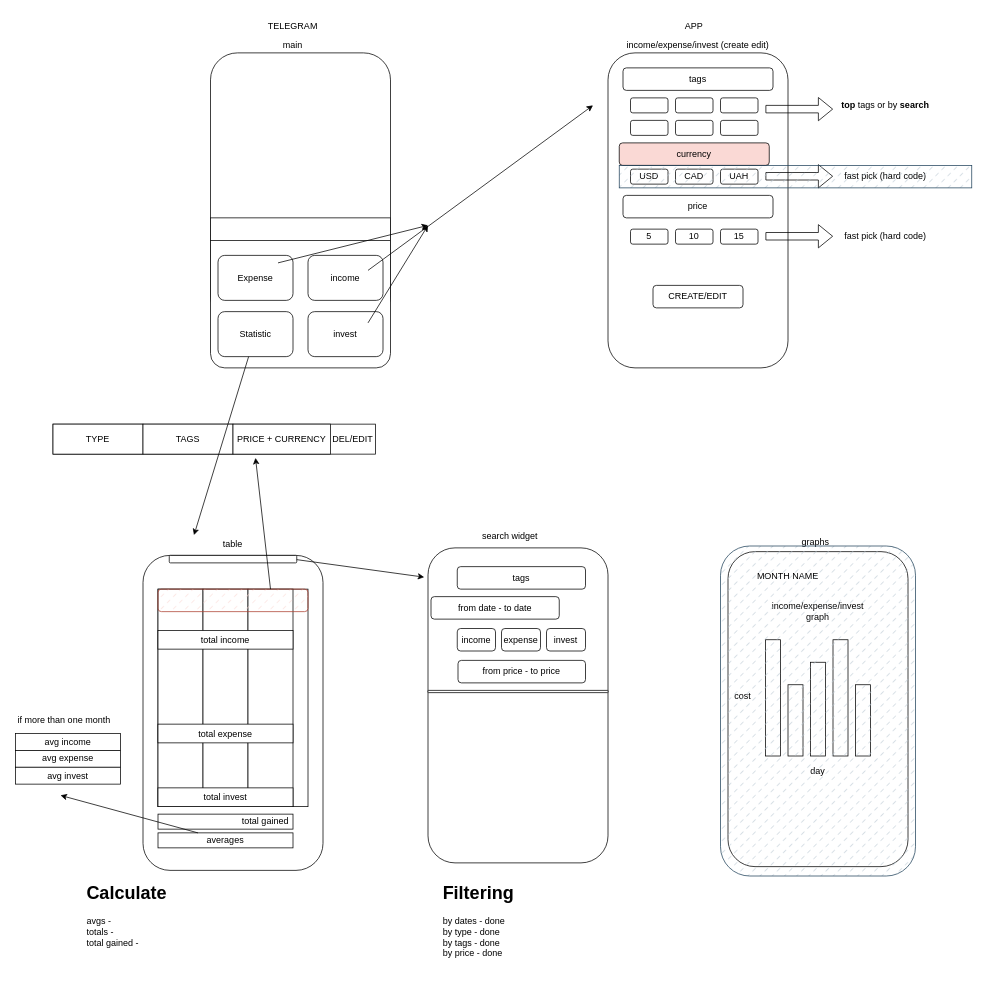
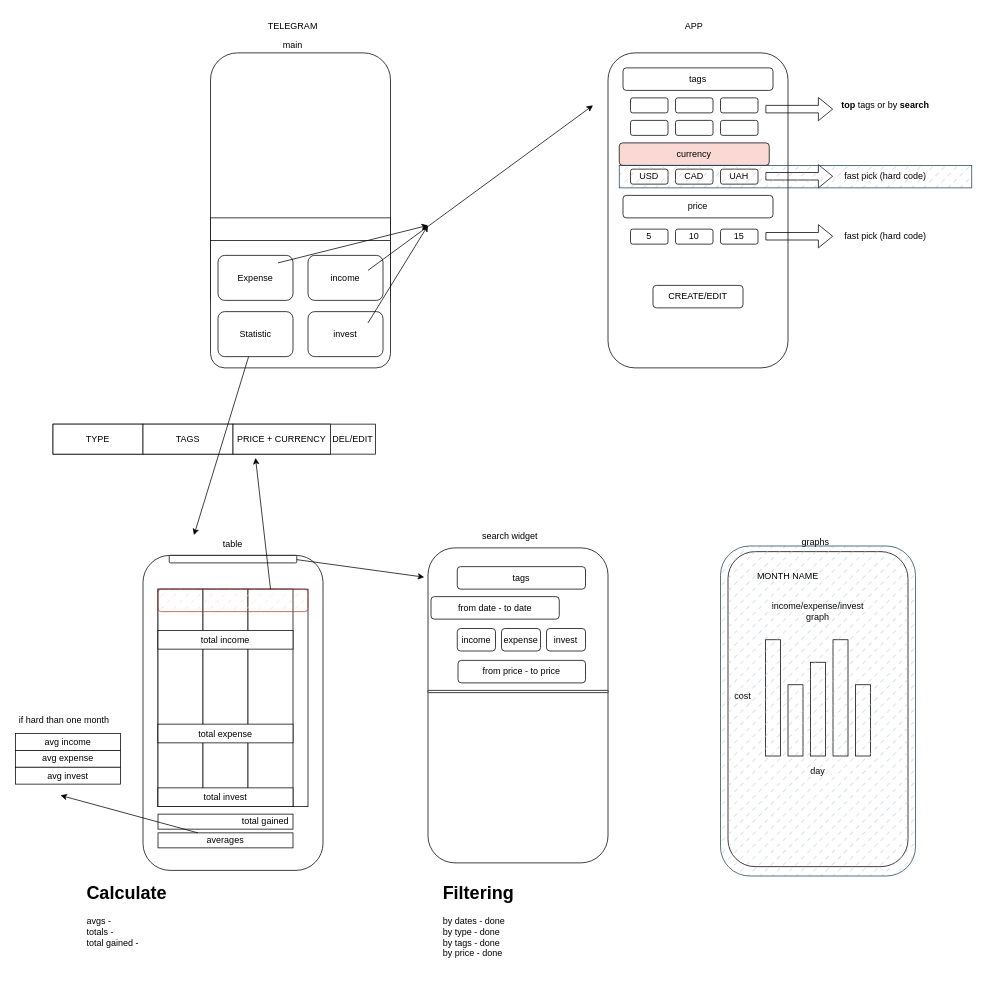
  <mxCell id="0" />
  <mxCell id="1" parent="0" />
  <mxCell id="2" value="" style="rounded=1;whiteSpace=wrap;html=1;" parent="1" vertex="1"><mxGeometry x="810" y="70" width="240" height="420" as="geometry" /></mxCell>
- <mxCell id="3" value="income/expense/invest (create edit)" style="text;html=1;strokeColor=none;fillColor=none;align=center;verticalAlign=middle;whiteSpace=wrap;rounded=0;" parent="1" vertex="1"><mxGeometry x="825" y="50" width="210" height="20" as="geometry" /></mxCell>
  <mxCell id="4" value="" style="rounded=1;whiteSpace=wrap;html=1;" parent="1" vertex="1"><mxGeometry x="280" y="70" width="240" height="360" as="geometry" /></mxCell>
  <mxCell id="5" value="" style="rounded=1;whiteSpace=wrap;html=1;arcSize=10;" parent="1" vertex="1"><mxGeometry x="280" y="300" width="240" height="190" as="geometry" /></mxCell>
  <mxCell id="6" value="" style="rounded=0;whiteSpace=wrap;html=1;" parent="1" vertex="1"><mxGeometry x="280" y="290" width="240" height="30" as="geometry" /></mxCell>
  <mxCell id="7" value="main" style="text;html=1;strokeColor=none;fillColor=none;align=center;verticalAlign=middle;whiteSpace=wrap;rounded=0;" parent="1" vertex="1"><mxGeometry x="370" y="50" width="40" height="20" as="geometry" /></mxCell>
  <mxCell id="8" value="" style="rounded=1;whiteSpace=wrap;html=1;" parent="1" vertex="1"><mxGeometry x="290" y="340" width="100" height="60" as="geometry" /></mxCell>
  <mxCell id="9" value="" style="rounded=1;whiteSpace=wrap;html=1;" parent="1" vertex="1"><mxGeometry x="290" y="415" width="100" height="60" as="geometry" /></mxCell>
  <mxCell id="10" value="" style="rounded=1;whiteSpace=wrap;html=1;" parent="1" vertex="1"><mxGeometry x="410" y="415" width="100" height="60" as="geometry" /></mxCell>
  <mxCell id="11" value="" style="rounded=1;whiteSpace=wrap;html=1;" parent="1" vertex="1"><mxGeometry x="410" y="340" width="100" height="60" as="geometry" /></mxCell>
  <mxCell id="12" value="Expense" style="text;html=1;strokeColor=none;fillColor=none;align=center;verticalAlign=middle;whiteSpace=wrap;rounded=0;" parent="1" vertex="1"><mxGeometry x="320" y="360" width="40" height="20" as="geometry" /></mxCell>
  <mxCell id="13" value="Statistic" style="text;html=1;strokeColor=none;fillColor=none;align=center;verticalAlign=middle;whiteSpace=wrap;rounded=0;" parent="1" vertex="1"><mxGeometry x="320" y="435" width="40" height="20" as="geometry" /></mxCell>
  <mxCell id="14" value="income" style="text;html=1;strokeColor=none;fillColor=none;align=center;verticalAlign=middle;whiteSpace=wrap;rounded=0;" parent="1" vertex="1"><mxGeometry x="440" y="360" width="40" height="20" as="geometry" /></mxCell>
  <mxCell id="15" value="invest" style="text;html=1;strokeColor=none;fillColor=none;align=center;verticalAlign=middle;whiteSpace=wrap;rounded=0;" parent="1" vertex="1"><mxGeometry x="440" y="435" width="40" height="20" as="geometry" /></mxCell>
  <mxCell id="16" value="&lt;br&gt;" style="text;html=1;align=center;verticalAlign=middle;resizable=0;points=[];autosize=1;strokeColor=none;" parent="1" vertex="1"><mxGeometry x="800" y="630" width="20" height="20" as="geometry" /></mxCell>
  <mxCell id="17" value="TELEGRAM" style="text;html=1;strokeColor=none;fillColor=none;align=center;verticalAlign=middle;whiteSpace=wrap;rounded=0;" vertex="1" parent="1"><mxGeometry x="325" y="20" width="130" height="30" as="geometry" /></mxCell>
  <mxCell id="18" value="APP" style="text;html=1;strokeColor=none;fillColor=none;align=center;verticalAlign=middle;whiteSpace=wrap;rounded=0;" vertex="1" parent="1"><mxGeometry x="860" y="20" width="130" height="30" as="geometry" /></mxCell>
  <mxCell id="19" value="tags" style="rounded=1;whiteSpace=wrap;html=1;" vertex="1" parent="1"><mxGeometry x="830" y="90" width="200" height="30" as="geometry" /></mxCell>
  <mxCell id="20" value="currency" style="rounded=1;whiteSpace=wrap;html=1;fillColor=#fad9d5;" vertex="1" parent="1"><mxGeometry x="825" y="190" width="200" height="30" as="geometry" /></mxCell>
  <mxCell id="21" value="price" style="rounded=1;whiteSpace=wrap;html=1;" vertex="1" parent="1"><mxGeometry x="830" y="260" width="200" height="30" as="geometry" /></mxCell>
  <mxCell id="22" value="" style="rounded=1;whiteSpace=wrap;html=1;" vertex="1" parent="1"><mxGeometry x="840" y="130" width="50" height="20" as="geometry" /></mxCell>
  <mxCell id="23" value="" style="rounded=1;whiteSpace=wrap;html=1;" vertex="1" parent="1"><mxGeometry x="900" y="130" width="50" height="20" as="geometry" /></mxCell>
  <mxCell id="24" value="" style="rounded=1;whiteSpace=wrap;html=1;" vertex="1" parent="1"><mxGeometry x="960" y="130" width="50" height="20" as="geometry" /></mxCell>
  <mxCell id="25" value="" style="rounded=1;whiteSpace=wrap;html=1;" vertex="1" parent="1"><mxGeometry x="840" y="160" width="50" height="20" as="geometry" /></mxCell>
  <mxCell id="26" value="" style="rounded=1;whiteSpace=wrap;html=1;" vertex="1" parent="1"><mxGeometry x="900" y="160" width="50" height="20" as="geometry" /></mxCell>
  <mxCell id="27" value="" style="rounded=1;whiteSpace=wrap;html=1;" vertex="1" parent="1"><mxGeometry x="960" y="160" width="50" height="20" as="geometry" /></mxCell>
  <mxCell id="28" value="USD" style="rounded=1;whiteSpace=wrap;html=1;" vertex="1" parent="1"><mxGeometry x="840" y="225" width="50" height="20" as="geometry" /></mxCell>
  <mxCell id="29" value="CAD" style="rounded=1;whiteSpace=wrap;html=1;" vertex="1" parent="1"><mxGeometry x="900" y="225" width="50" height="20" as="geometry" /></mxCell>
  <mxCell id="30" value="UAH" style="rounded=1;whiteSpace=wrap;html=1;" vertex="1" parent="1"><mxGeometry x="960" y="225" width="50" height="20" as="geometry" /></mxCell>
  <mxCell id="31" value="" style="shape=flexArrow;endArrow=classic;html=1;rounded=0;" edge="1" parent="1"><mxGeometry width="50" height="50" relative="1" as="geometry"><mxPoint x="1020" y="234.5" as="sourcePoint" /><mxPoint x="1110" y="234.5" as="targetPoint" /></mxGeometry></mxCell>
  <mxCell id="32" value="fast pick (hard code)" style="text;html=1;strokeColor=none;fillColor=none;align=center;verticalAlign=middle;whiteSpace=wrap;rounded=0;" vertex="1" parent="1"><mxGeometry x="1095" y="220" width="170" height="30" as="geometry" /></mxCell>
  <mxCell id="33" value="CREATE/EDIT" style="rounded=1;whiteSpace=wrap;html=1;" vertex="1" parent="1"><mxGeometry x="870" y="380" width="120" height="30" as="geometry" /></mxCell>
  <mxCell id="34" value="" style="shape=flexArrow;endArrow=classic;html=1;rounded=0;" edge="1" parent="1"><mxGeometry width="50" height="50" relative="1" as="geometry"><mxPoint x="1020" y="145" as="sourcePoint" /><mxPoint x="1110" y="145" as="targetPoint" /></mxGeometry></mxCell>
  <mxCell id="35" value="&lt;b&gt;top&lt;/b&gt; tags or by &lt;b&gt;search&lt;/b&gt;" style="text;html=1;strokeColor=none;fillColor=none;align=center;verticalAlign=middle;whiteSpace=wrap;rounded=0;" vertex="1" parent="1"><mxGeometry x="1110" y="125" width="140" height="30" as="geometry" /></mxCell>
  <mxCell id="36" value="5" style="rounded=1;whiteSpace=wrap;html=1;" vertex="1" parent="1"><mxGeometry x="840" y="305" width="50" height="20" as="geometry" /></mxCell>
  <mxCell id="37" value="10" style="rounded=1;whiteSpace=wrap;html=1;" vertex="1" parent="1"><mxGeometry x="900" y="305" width="50" height="20" as="geometry" /></mxCell>
  <mxCell id="38" value="15" style="rounded=1;whiteSpace=wrap;html=1;" vertex="1" parent="1"><mxGeometry x="960" y="305" width="50" height="20" as="geometry" /></mxCell>
  <mxCell id="39" value="" style="shape=flexArrow;endArrow=classic;html=1;rounded=0;" edge="1" parent="1"><mxGeometry width="50" height="50" relative="1" as="geometry"><mxPoint x="1020" y="314.5" as="sourcePoint" /><mxPoint x="1110" y="314.5" as="targetPoint" /></mxGeometry></mxCell>
  <mxCell id="40" value="fast pick (hard code)" style="text;html=1;strokeColor=none;fillColor=none;align=center;verticalAlign=middle;whiteSpace=wrap;rounded=0;" vertex="1" parent="1"><mxGeometry x="1095" y="300" width="170" height="30" as="geometry" /></mxCell>
  <mxCell id="41" value="" style="rounded=0;whiteSpace=wrap;html=1;fillColor=#bac8d3;strokeColor=#23445d;fillStyle=dashed;" vertex="1" parent="1"><mxGeometry x="825" y="220" width="470" height="30" as="geometry" /></mxCell>
  <mxCell id="42" value="" style="rounded=1;whiteSpace=wrap;html=1;" vertex="1" parent="1"><mxGeometry x="190" y="740" width="240" height="420" as="geometry" /></mxCell>
  <mxCell id="43" value="table" style="text;html=1;strokeColor=none;fillColor=none;align=center;verticalAlign=middle;whiteSpace=wrap;rounded=0;" vertex="1" parent="1"><mxGeometry x="230" y="715" width="160" height="20" as="geometry" /></mxCell>
  <mxCell id="44" value="" style="endArrow=classic;html=1;rounded=0;" edge="1" parent="1"><mxGeometry width="50" height="50" relative="1" as="geometry"><mxPoint x="490" y="360" as="sourcePoint" /><mxPoint x="790" y="140" as="targetPoint" /></mxGeometry></mxCell>
  <mxCell id="45" value="" style="endArrow=classic;html=1;rounded=0;" edge="1" parent="1"><mxGeometry width="50" height="50" relative="1" as="geometry"><mxPoint x="370" y="350" as="sourcePoint" /><mxPoint x="570" y="300" as="targetPoint" /></mxGeometry></mxCell>
  <mxCell id="46" value="" style="endArrow=classic;html=1;rounded=0;" edge="1" parent="1"><mxGeometry width="50" height="50" relative="1" as="geometry"><mxPoint x="490" y="430" as="sourcePoint" /><mxPoint x="570" y="300" as="targetPoint" /></mxGeometry></mxCell>
  <mxCell id="47" value="" style="rounded=0;whiteSpace=wrap;html=1;" vertex="1" parent="1"><mxGeometry x="210" y="785" width="200" height="290" as="geometry" /></mxCell>
  <mxCell id="48" value="" style="rounded=0;whiteSpace=wrap;html=1;" vertex="1" parent="1"><mxGeometry x="210" y="785" width="60" height="290" as="geometry" /></mxCell>
  <mxCell id="49" value="" style="rounded=0;whiteSpace=wrap;html=1;" vertex="1" parent="1"><mxGeometry x="270" y="785" width="60" height="290" as="geometry" /></mxCell>
  <mxCell id="50" value="" style="rounded=0;whiteSpace=wrap;html=1;" vertex="1" parent="1"><mxGeometry x="330" y="785" width="60" height="290" as="geometry" /></mxCell>
  <mxCell id="51" value="" style="rounded=1;whiteSpace=wrap;html=1;fillColor=#fad9d5;strokeColor=#ae4132;fillStyle=dashed;" vertex="1" parent="1"><mxGeometry x="210" y="785" width="200" height="30" as="geometry" /></mxCell>
  <mxCell id="52" value="" style="rounded=0;whiteSpace=wrap;html=1;" vertex="1" parent="1"><mxGeometry x="70" y="565" width="430" height="40" as="geometry" /></mxCell>
  <mxCell id="53" value="TYPE" style="rounded=0;whiteSpace=wrap;html=1;" vertex="1" parent="1"><mxGeometry x="70" y="565" width="120" height="40" as="geometry" /></mxCell>
  <mxCell id="54" value="TAGS" style="rounded=0;whiteSpace=wrap;html=1;" vertex="1" parent="1"><mxGeometry x="190" y="565" width="120" height="40" as="geometry" /></mxCell>
  <mxCell id="55" value="PRICE + CURRENCY" style="rounded=0;whiteSpace=wrap;html=1;" vertex="1" parent="1"><mxGeometry x="310" y="565" width="130" height="40" as="geometry" /></mxCell>
  <mxCell id="56" value="total income" style="rounded=0;whiteSpace=wrap;html=1;" vertex="1" parent="1"><mxGeometry x="210" y="840" width="180" height="25" as="geometry" /></mxCell>
  <mxCell id="57" value="total expense" style="rounded=0;whiteSpace=wrap;html=1;" vertex="1" parent="1"><mxGeometry x="210" y="965" width="180" height="25" as="geometry" /></mxCell>
  <mxCell id="58" value="total invest" style="rounded=0;whiteSpace=wrap;html=1;" vertex="1" parent="1"><mxGeometry x="210" y="1050" width="180" height="25" as="geometry" /></mxCell>
  <mxCell id="59" value="&lt;span style=&quot;white-space: pre;&quot;&gt;&#09;&lt;span style=&quot;white-space: pre;&quot;&gt;&#09;&lt;/span&gt;&lt;span style=&quot;white-space: pre;&quot;&gt;&#09;&lt;/span&gt;&lt;span style=&quot;white-space: pre;&quot;&gt;&#09;&lt;/span&gt;&lt;/span&gt;total gained" style="rounded=0;whiteSpace=wrap;html=1;" vertex="1" parent="1"><mxGeometry x="210" y="1085" width="180" height="20" as="geometry" /></mxCell>
  <mxCell id="60" value="DEL/EDIT" style="text;html=1;strokeColor=none;fillColor=none;align=center;verticalAlign=middle;whiteSpace=wrap;rounded=0;" vertex="1" parent="1"><mxGeometry x="440" y="570" width="60" height="30" as="geometry" /></mxCell>
  <mxCell id="61" value="" style="rounded=1;whiteSpace=wrap;html=1;" vertex="1" parent="1"><mxGeometry x="970" y="735" width="240" height="420" as="geometry" /></mxCell>
  <mxCell id="62" value="graphs" style="text;html=1;strokeColor=none;fillColor=none;align=center;verticalAlign=middle;whiteSpace=wrap;rounded=0;" vertex="1" parent="1"><mxGeometry x="1007" y="712.5" width="160" height="20" as="geometry" /></mxCell>
  <mxCell id="63" value="MONTH NAME" style="text;html=1;strokeColor=none;fillColor=none;align=center;verticalAlign=middle;whiteSpace=wrap;rounded=0;" vertex="1" parent="1"><mxGeometry x="1000" y="752.5" width="100" height="30" as="geometry" /></mxCell>
  <mxCell id="64" value="" style="rounded=0;whiteSpace=wrap;html=1;" vertex="1" parent="1"><mxGeometry x="1020" y="852.5" width="20" height="155" as="geometry" /></mxCell>
  <mxCell id="65" value="" style="rounded=0;whiteSpace=wrap;html=1;" vertex="1" parent="1"><mxGeometry x="1050" y="912.5" width="20" height="95" as="geometry" /></mxCell>
  <mxCell id="66" value="" style="rounded=0;whiteSpace=wrap;html=1;" vertex="1" parent="1"><mxGeometry x="1080" y="882.5" width="20" height="125" as="geometry" /></mxCell>
  <mxCell id="67" value="" style="rounded=0;whiteSpace=wrap;html=1;" vertex="1" parent="1"><mxGeometry x="1110" y="852.5" width="20" height="155" as="geometry" /></mxCell>
  <mxCell id="68" value="" style="rounded=0;whiteSpace=wrap;html=1;" vertex="1" parent="1"><mxGeometry x="1140" y="912.5" width="20" height="95" as="geometry" /></mxCell>
  <mxCell id="69" value="day" style="text;html=1;strokeColor=none;fillColor=none;align=center;verticalAlign=middle;whiteSpace=wrap;rounded=0;" vertex="1" parent="1"><mxGeometry x="1060" y="1012.5" width="60" height="30" as="geometry" /></mxCell>
  <mxCell id="70" value="cost" style="text;html=1;strokeColor=none;fillColor=none;align=center;verticalAlign=middle;whiteSpace=wrap;rounded=0;" vertex="1" parent="1"><mxGeometry x="960" y="912.5" width="60" height="30" as="geometry" /></mxCell>
  <mxCell id="71" value="income/expense/invest&lt;br&gt;graph" style="text;html=1;strokeColor=none;fillColor=none;align=center;verticalAlign=middle;whiteSpace=wrap;rounded=0;" vertex="1" parent="1"><mxGeometry x="1025" y="792.5" width="130" height="45" as="geometry" /></mxCell>
  <mxCell id="72" value="" style="rounded=1;whiteSpace=wrap;html=1;fillColor=#bac8d3;strokeColor=#23445d;fillStyle=dashed;" vertex="1" parent="1"><mxGeometry x="960" y="727.5" width="260" height="440" as="geometry" /></mxCell>
  <mxCell id="73" value="" style="rounded=1;whiteSpace=wrap;html=1;" vertex="1" parent="1"><mxGeometry x="570" y="730" width="240" height="420" as="geometry" /></mxCell>
  <mxCell id="74" value="search widget" style="text;html=1;strokeColor=none;fillColor=none;align=center;verticalAlign=middle;whiteSpace=wrap;rounded=0;" vertex="1" parent="1"><mxGeometry x="630" y="700" width="99" height="30" as="geometry" /></mxCell>
  <mxCell id="75" value="tags" style="rounded=1;whiteSpace=wrap;html=1;" vertex="1" parent="1"><mxGeometry x="609" y="755" width="171" height="30" as="geometry" /></mxCell>
  <mxCell id="76" value="from date - to date" style="rounded=1;whiteSpace=wrap;html=1;" vertex="1" parent="1"><mxGeometry x="574" y="795" width="171" height="30" as="geometry" /></mxCell>
  <mxCell id="77" value="income" style="rounded=1;whiteSpace=wrap;html=1;" vertex="1" parent="1"><mxGeometry x="609" y="837.5" width="51" height="30" as="geometry" /></mxCell>
  <mxCell id="78" value="expense" style="rounded=1;whiteSpace=wrap;html=1;" vertex="1" parent="1"><mxGeometry x="668" y="837.5" width="52" height="30" as="geometry" /></mxCell>
  <mxCell id="79" value="invest" style="rounded=1;whiteSpace=wrap;html=1;" vertex="1" parent="1"><mxGeometry x="728" y="837.5" width="52" height="30" as="geometry" /></mxCell>
  <mxCell id="80" value="" style="endArrow=classic;html=1;rounded=0;entryX=-0.021;entryY=0.093;entryDx=0;entryDy=0;entryPerimeter=0;" edge="1" parent="1" target="73"><mxGeometry width="50" height="50" relative="1" as="geometry"><mxPoint x="390" y="745" as="sourcePoint" /><mxPoint x="790" y="715" as="targetPoint" /></mxGeometry></mxCell>
  <mxCell id="81" value="" style="rounded=1;whiteSpace=wrap;html=1;" vertex="1" parent="1"><mxGeometry x="225" y="740" width="170" height="10" as="geometry" /></mxCell>
  <mxCell id="82" value="" style="rounded=1;whiteSpace=wrap;html=1;" vertex="1" parent="1"><mxGeometry x="570" y="920" width="240" height="3" as="geometry" /></mxCell>
  <mxCell id="83" value="" style="endArrow=classic;html=1;rounded=0;entryX=0.175;entryY=-0.1;entryDx=0;entryDy=0;entryPerimeter=0;" edge="1" parent="1" source="9" target="43"><mxGeometry width="50" height="50" relative="1" as="geometry"><mxPoint x="130" y="510" as="sourcePoint" /><mxPoint x="180" y="460" as="targetPoint" /></mxGeometry></mxCell>
  <mxCell id="84" value="" style="endArrow=classic;html=1;rounded=0;exitX=0.75;exitY=0;exitDx=0;exitDy=0;" edge="1" parent="1" source="51"><mxGeometry width="50" height="50" relative="1" as="geometry"><mxPoint x="-170" y="730" as="sourcePoint" /><mxPoint x="340" y="610" as="targetPoint" /></mxGeometry></mxCell>
  <mxCell id="85" value="averages" style="rounded=0;whiteSpace=wrap;html=1;" vertex="1" parent="1"><mxGeometry x="210" y="1110" width="180" height="20" as="geometry" /></mxCell>
  <mxCell id="86" value="" style="endArrow=classic;html=1;rounded=0;" edge="1" parent="1" source="85"><mxGeometry width="50" height="50" relative="1" as="geometry"><mxPoint x="-10" y="1140" as="sourcePoint" /><mxPoint x="80" y="1060" as="targetPoint" /></mxGeometry></mxCell>
  <mxCell id="87" value="avg income" style="rounded=0;whiteSpace=wrap;html=1;" vertex="1" parent="1"><mxGeometry x="20" y="977.5" width="140" height="22.5" as="geometry" /></mxCell>
  <mxCell id="88" value="avg expense" style="rounded=0;whiteSpace=wrap;html=1;" vertex="1" parent="1"><mxGeometry x="20" y="1000" width="140" height="22.5" as="geometry" /></mxCell>
  <mxCell id="89" value="avg invest" style="rounded=0;whiteSpace=wrap;html=1;" vertex="1" parent="1"><mxGeometry x="20" y="1022.5" width="140" height="22.5" as="geometry" /></mxCell>
- <mxCell id="90" value="if more than one month" style="text;html=1;strokeColor=none;fillColor=none;align=center;verticalAlign=middle;whiteSpace=wrap;rounded=0;" vertex="1" parent="1"><mxGeometry x="20" y="945" width="130" height="30" as="geometry" /></mxCell>
+ <mxCell id="90" value="if hard than one month" style="text;html=1;strokeColor=none;fillColor=none;align=center;verticalAlign=middle;whiteSpace=wrap;rounded=0;" vertex="1" parent="1"><mxGeometry x="20" y="945" width="130" height="30" as="geometry" /></mxCell>
  <mxCell id="91" value="from price - to price" style="rounded=1;whiteSpace=wrap;html=1;" vertex="1" parent="1"><mxGeometry x="610" y="880" width="170" height="30" as="geometry" /></mxCell>
  <mxCell id="92" value="&lt;h1&gt;Filtering&lt;/h1&gt;&lt;p&gt;by dates - done&lt;br&gt;by type - done&lt;br&gt;by tags - done&lt;br&gt;by price - done&lt;/p&gt;" style="text;html=1;strokeColor=none;fillColor=none;spacing=5;spacingTop=-20;whiteSpace=wrap;overflow=hidden;rounded=0;" vertex="1" parent="1"><mxGeometry x="585" y="1170" width="190" height="120" as="geometry" /></mxCell>
  <mxCell id="93" value="&lt;h1&gt;Calculate&lt;/h1&gt;&lt;p&gt;avgs -&amp;nbsp;&lt;br&gt;totals -&amp;nbsp;&lt;br&gt;total gained -&amp;nbsp;&lt;/p&gt;" style="text;html=1;strokeColor=none;fillColor=none;spacing=5;spacingTop=-20;whiteSpace=wrap;overflow=hidden;rounded=0;" vertex="1" parent="1"><mxGeometry x="110" y="1170" width="190" height="120" as="geometry" /></mxCell>
